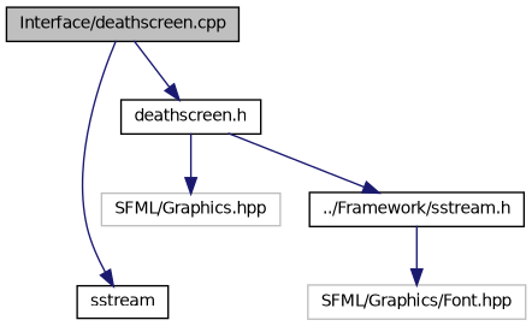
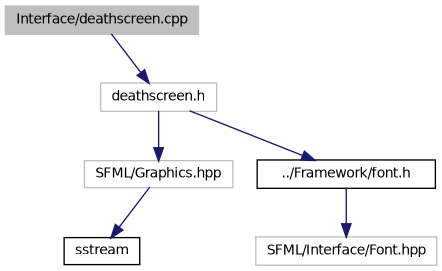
  digraph {
    node [color=black fillcolor=white fontname=Helvetica fontsize=10 shape=record style=filled]
    edge [color=midnightblue fontname=Helvetica fontsize=10 labelfontname=Helvetica labelfontsize=10 style=solid]
-   n1 [fillcolor=grey75 fontcolor=black height=0.2 label="Interface/deathscreen.cpp" width=0.4]
+   n1 [color=grey75 fillcolor=grey75 fontcolor=black height=0.2 label="Interface/deathscreen.cpp" width=0.4]
    n2 [height=0.2 label=sstream width=0.4]
-   n3 [height=0.2 label="deathscreen.h" width=0.4]
+   n3 [color=grey75 height=0.2 label="deathscreen.h" width=0.4]
    n4 [color=grey75 height=0.2 label="SFML/Graphics.hpp" width=0.4]
-   n5 [height=0.2 label="../Framework/sstream.h" width=0.4]
-   n6 [color=grey75 height=0.2 label="SFML/Graphics/Font.hpp" width=0.4]
-   n1 -> n2
+   n5 [height=0.2 label="../Framework/font.h" width=0.4]
+   n6 [color=grey75 height=0.2 label="SFML/Interface/Font.hpp" width=0.4]
+   n4 -> n2
    n1 -> n3
    n3 -> n4
    n3 -> n5
    n5 -> n6
  }
